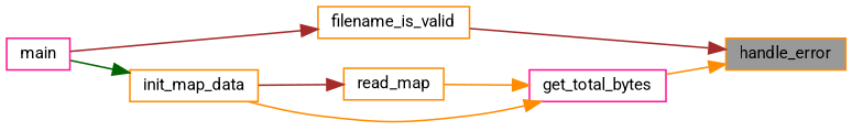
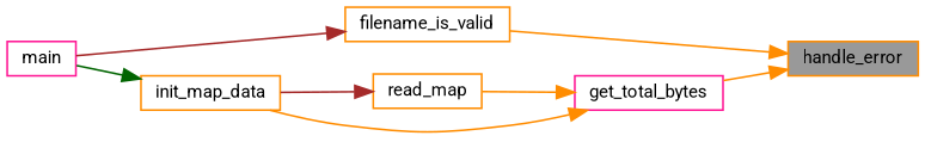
  digraph {
    fontname=Roboto
    rankdir=RL
    node [color=darkorange fillcolor=white fontname=Roboto fontsize=10 shape=box style=filled]
    edge [color=darkorange dir=back fontname=Roboto fontsize=10 labelfontname=Helvetica labelfontsize=10 style=solid]
    n1 [fillcolor=grey60 fontcolor=black height=0.2 label=handle_error width=0.4]
    n2 [height=0.2 label=filename_is_valid width=0.4]
    n3 [color=deeppink height=0.2 label=get_total_bytes width=0.4]
    n4 [color=deeppink height=0.2 label=main width=0.4]
    n5 [height=0.2 label=read_map width=0.4]
    n6 [height=0.2 label=init_map_data width=0.4]
-   n1 -> n2 [color=brown]
+   n1 -> n2
    n1 -> n3
    n2 -> n4 [color=brown]
    n3 -> n5
    n3 -> n6
    n5 -> n6 [color=brown]
    n6 -> n4 [color=darkgreen]
  }
